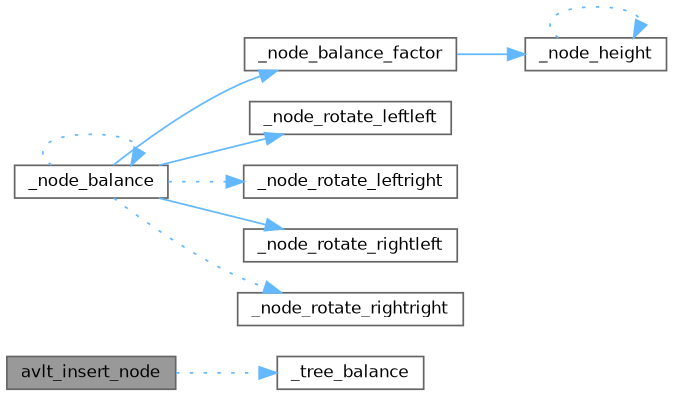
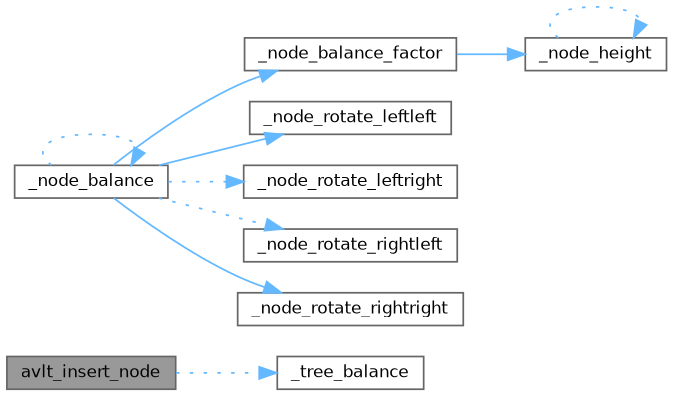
  digraph {
    rankdir=LR
    node [color=grey40 fillcolor=white fontname=Helvetica fontsize=10 shape=box style=filled]
    edge [color=steelblue1 fontname=Helvetica fontsize=10 labelfontname=Helvetica labelfontsize=10 style=dotted]
    n1 [color=gray40 fillcolor=grey60 fontcolor=black height=0.2 label=avlt_insert_node width=0.4]
    n2 [height=0.2 label=_tree_balance width=0.4]
    n3 [height=0.2 label=_node_balance width=0.4]
    n4 [height=0.2 label=_node_balance_factor width=0.4]
    n5 [height=0.2 label=_node_rotate_leftleft width=0.4]
    n6 [height=0.2 label=_node_rotate_leftright width=0.4]
    n7 [height=0.2 label=_node_rotate_rightleft width=0.4]
    n8 [height=0.2 label=_node_rotate_rightright width=0.4]
    n9 [height=0.2 label=_node_height width=0.4]
    n1 -> n2
    n3 -> n3
    n3 -> n4 [style=solid]
    n3 -> n5 [style=solid]
    n3 -> n6
-   n3 -> n7 [style=solid]
-   n3 -> n8
+   n3 -> n7
+   n3 -> n8 [style=solid]
    n4 -> n9 [style=solid]
    n9 -> n9
  }
